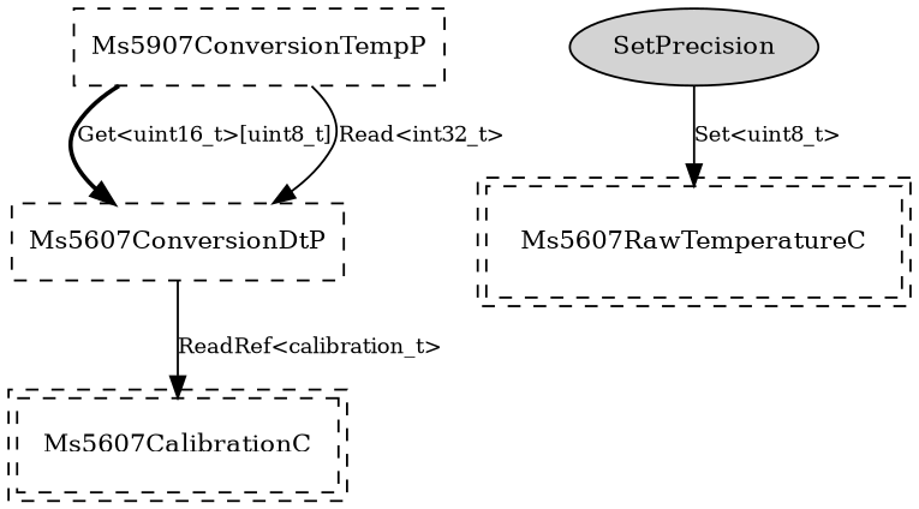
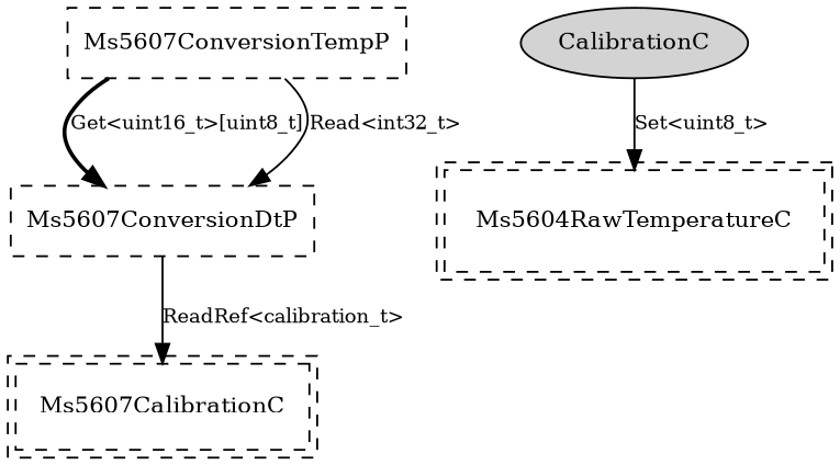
  digraph {
    node [fontsize=12 shape=box style=dashed]
    edge [fontsize=10]
-   n1 [label=Ms5907ConversionTempP]
+   n1 [label=Ms5607ConversionTempP]
    n2 [label=Ms5607ConversionDtP]
    n3 [label=Ms5607CalibrationC peripheries=2]
-   n4 [label=SetPrecision shape=ellipse style=filled]
-   n5 [label=Ms5607RawTemperatureC peripheries=2]
+   n4 [label=CalibrationC shape=ellipse style=filled]
+   n5 [label=Ms5604RawTemperatureC peripheries=2]
    n1 -> n2 [label="Get<uint16_t>[uint8_t]" style=bold]
    n1 -> n2 [label="Read<int32_t>"]
    n2 -> n3 [label="ReadRef<calibration_t>"]
    n4 -> n5 [label="Set<uint8_t>"]
  }
